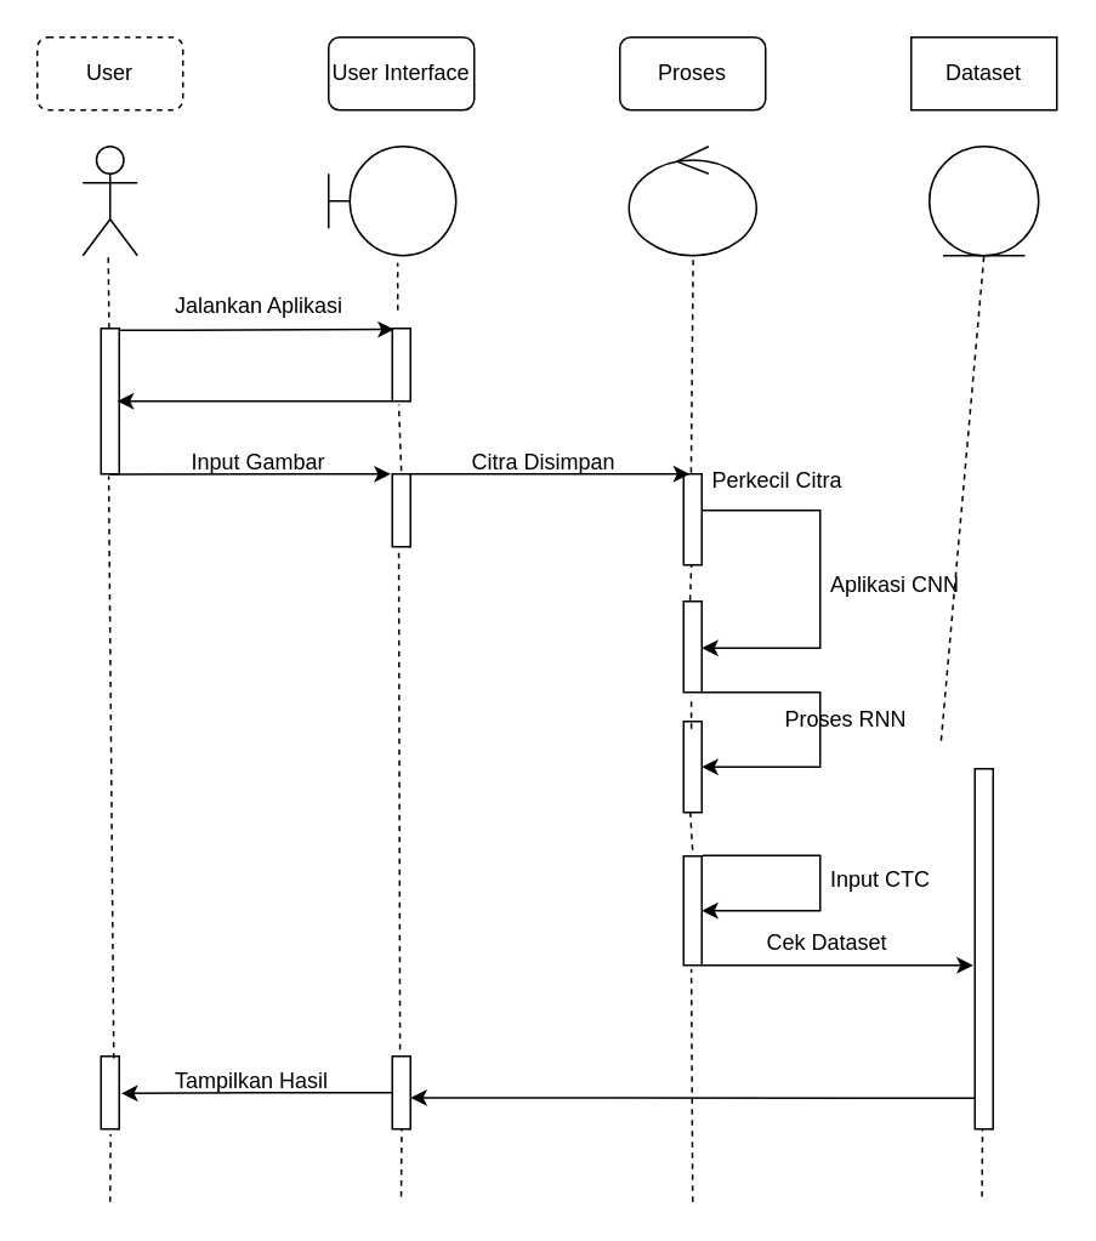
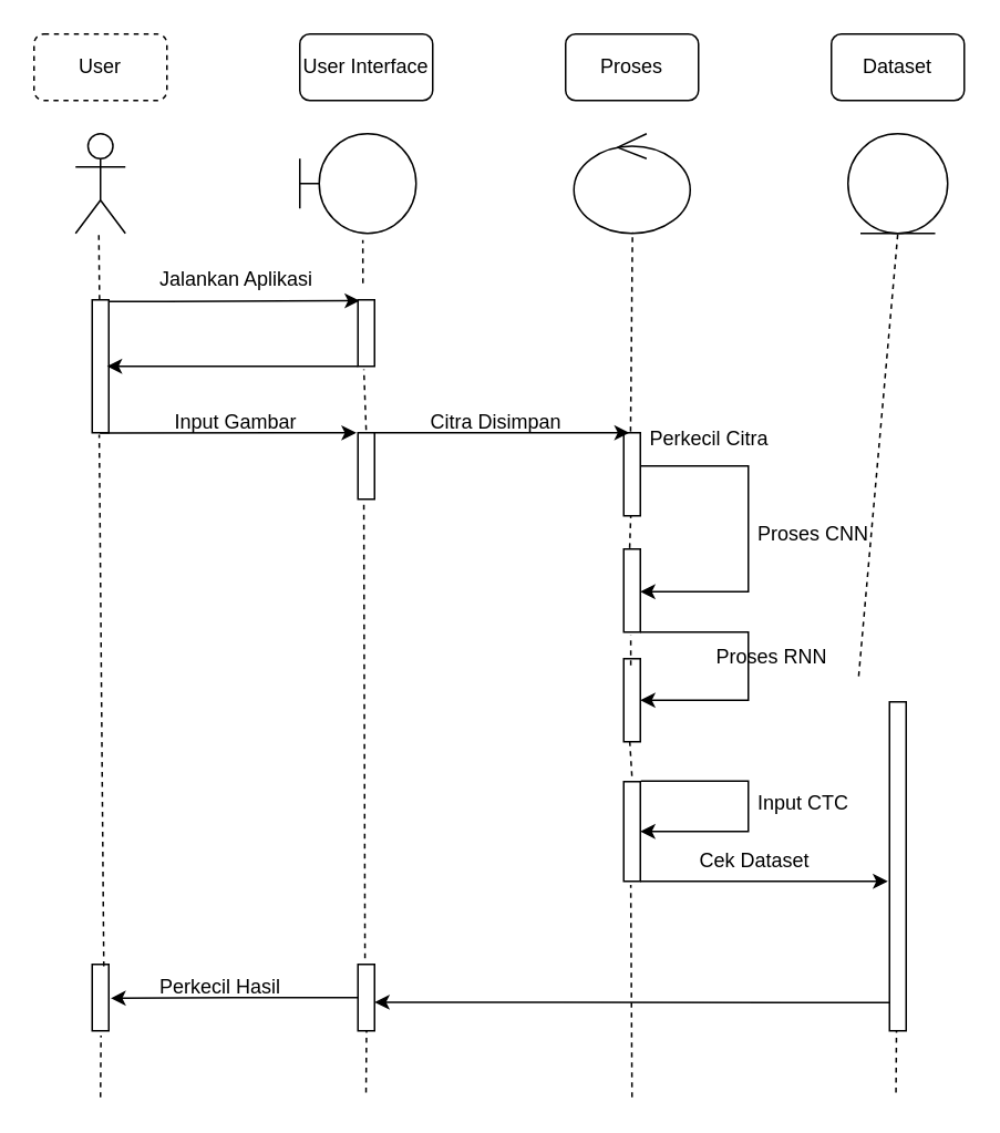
  <mxCell id="0" />
  <mxCell id="1" parent="0" />
  <mxCell id="2" value="User" style="rounded=1;whiteSpace=wrap;html=1;dashed=1;" vertex="1" parent="1"><mxGeometry x="20" y="20" width="80" height="40" as="geometry" /></mxCell>
  <mxCell id="3" value="User Interface" style="rounded=1;whiteSpace=wrap;html=1;" vertex="1" parent="1"><mxGeometry x="180" y="20" width="80" height="40" as="geometry" /></mxCell>
- <mxCell id="4" value="Dataset" style="whiteSpace=wrap;html=1;rounded=0;" vertex="1" parent="1"><mxGeometry x="500" y="20" width="80" height="40" as="geometry" /></mxCell>
+ <mxCell id="4" value="Dataset" style="rounded=1;whiteSpace=wrap;html=1;" vertex="1" parent="1"><mxGeometry x="500" y="20" width="80" height="40" as="geometry" /></mxCell>
  <mxCell id="5" value="Proses" style="rounded=1;whiteSpace=wrap;html=1;" vertex="1" parent="1"><mxGeometry x="340" y="20" width="80" height="40" as="geometry" /></mxCell>
  <mxCell id="6" value="" style="shape=umlActor;verticalLabelPosition=bottom;labelBackgroundColor=#ffffff;verticalAlign=top;html=1;outlineConnect=0;" vertex="1" parent="1"><mxGeometry x="45" y="80" width="30" height="60" as="geometry" /></mxCell>
  <mxCell id="7" value="" style="shape=umlBoundary;whiteSpace=wrap;html=1;" vertex="1" parent="1"><mxGeometry x="180" y="80" width="70" height="60" as="geometry" /></mxCell>
  <mxCell id="8" value="" style="ellipse;shape=umlControl;whiteSpace=wrap;html=1;" vertex="1" parent="1"><mxGeometry x="345" y="80" width="70" height="60" as="geometry" /></mxCell>
  <mxCell id="9" value="" style="ellipse;shape=umlEntity;whiteSpace=wrap;html=1;" vertex="1" parent="1"><mxGeometry x="510" y="80" width="60" height="60" as="geometry" /></mxCell>
  <mxCell id="10" style="edgeStyle=orthogonalEdgeStyle;rounded=0;orthogonalLoop=1;jettySize=auto;html=1;entryX=0.1;entryY=0.013;entryDx=0;entryDy=0;entryPerimeter=0;" edge="1" parent="1" source="12" target="14"><mxGeometry relative="1" as="geometry"><Array as="points"><mxPoint x="100" y="181" /><mxPoint x="100" y="181" /></Array></mxGeometry></mxCell>
  <mxCell id="11" style="edgeStyle=orthogonalEdgeStyle;rounded=0;orthogonalLoop=1;jettySize=auto;html=1;entryX=-0.1;entryY=0.025;entryDx=0;entryDy=0;entryPerimeter=0;" edge="1" parent="1"><mxGeometry relative="1" as="geometry"><mxPoint x="214.078" y="260.068" as="targetPoint" /><mxPoint x="60.097" y="259" as="sourcePoint" /><Array as="points"><mxPoint x="60" y="260" /></Array></mxGeometry></mxCell>
  <mxCell id="12" value="" style="html=1;points=[];perimeter=orthogonalPerimeter;" vertex="1" parent="1"><mxGeometry x="55" y="180" width="10" height="80" as="geometry" /></mxCell>
  <mxCell id="13" style="edgeStyle=orthogonalEdgeStyle;rounded=0;orthogonalLoop=1;jettySize=auto;html=1;entryX=0.9;entryY=0.5;entryDx=0;entryDy=0;entryPerimeter=0;" edge="1" parent="1" source="14" target="12"><mxGeometry relative="1" as="geometry"><Array as="points"><mxPoint x="180" y="220" /><mxPoint x="180" y="220" /></Array></mxGeometry></mxCell>
  <mxCell id="14" value="" style="html=1;points=[];perimeter=orthogonalPerimeter;" vertex="1" parent="1"><mxGeometry x="215" y="180" width="10" height="40" as="geometry" /></mxCell>
  <mxCell id="15" value="Jalankan Aplikasi" style="text;strokeColor=none;fillColor=none;align=left;verticalAlign=top;spacingLeft=4;spacingRight=4;overflow=hidden;rotatable=0;points=[[0,0.5],[1,0.5]];portConstraint=eastwest;" vertex="1" parent="1"><mxGeometry x="90" y="154" width="110" height="26" as="geometry" /></mxCell>
  <mxCell id="16" value="" style="html=1;points=[];perimeter=orthogonalPerimeter;" vertex="1" parent="1"><mxGeometry x="215" y="260" width="10" height="40" as="geometry" /></mxCell>
  <mxCell id="17" value="Input Gambar" style="text;strokeColor=none;fillColor=none;align=left;verticalAlign=top;spacingLeft=4;spacingRight=4;overflow=hidden;rotatable=0;points=[[0,0.5],[1,0.5]];portConstraint=eastwest;" vertex="1" parent="1"><mxGeometry x="99" y="240" width="120" height="26" as="geometry" /></mxCell>
  <mxCell id="18" style="edgeStyle=orthogonalEdgeStyle;rounded=0;orthogonalLoop=1;jettySize=auto;html=1;entryX=1;entryY=0.513;entryDx=0;entryDy=0;entryPerimeter=0;exitX=1;exitY=0.4;exitDx=0;exitDy=0;exitPerimeter=0;" edge="1" parent="1" source="19" target="25"><mxGeometry relative="1" as="geometry"><mxPoint x="410" y="360" as="targetPoint" /><Array as="points"><mxPoint x="450" y="280" /><mxPoint x="450" y="356" /></Array></mxGeometry></mxCell>
  <mxCell id="19" value="" style="html=1;points=[];perimeter=orthogonalPerimeter;" vertex="1" parent="1"><mxGeometry x="375" y="260" width="10" height="50" as="geometry" /></mxCell>
  <mxCell id="20" style="edgeStyle=orthogonalEdgeStyle;rounded=0;orthogonalLoop=1;jettySize=auto;html=1;entryX=-0.1;entryY=0.025;entryDx=0;entryDy=0;entryPerimeter=0;" edge="1" parent="1" source="21"><mxGeometry relative="1" as="geometry"><mxPoint x="378.337" y="259.997" as="targetPoint" /><mxPoint x="225.003" y="259.997" as="sourcePoint" /><Array as="points"><mxPoint x="224.67" y="259.83" /></Array></mxGeometry></mxCell>
  <mxCell id="21" value="Citra Disimpan" style="text;strokeColor=none;fillColor=none;align=left;verticalAlign=top;spacingLeft=4;spacingRight=4;overflow=hidden;rotatable=0;points=[[0,0.5],[1,0.5]];portConstraint=eastwest;" vertex="1" parent="1"><mxGeometry x="253" y="240" width="120" height="26" as="geometry" /></mxCell>
  <mxCell id="22" style="edgeStyle=orthogonalEdgeStyle;rounded=0;orthogonalLoop=1;jettySize=auto;html=1;entryX=1;entryY=0.569;entryDx=0;entryDy=0;entryPerimeter=0;" edge="1" parent="1" source="23" target="36"><mxGeometry relative="1" as="geometry"><Array as="points"><mxPoint x="470" y="603" /><mxPoint x="470" y="603" /></Array></mxGeometry></mxCell>
  <mxCell id="23" value="" style="html=1;points=[];perimeter=orthogonalPerimeter;" vertex="1" parent="1"><mxGeometry x="535" y="422" width="10" height="198" as="geometry" /></mxCell>
  <mxCell id="24" value="Perkecil Citra" style="text;strokeColor=none;fillColor=none;align=left;verticalAlign=top;spacingLeft=4;spacingRight=4;overflow=hidden;rotatable=0;points=[[0,0.5],[1,0.5]];portConstraint=eastwest;" vertex="1" parent="1"><mxGeometry x="385" y="250" width="120" height="26" as="geometry" /></mxCell>
  <mxCell id="25" value="" style="html=1;points=[];perimeter=orthogonalPerimeter;" vertex="1" parent="1"><mxGeometry x="375" y="330" width="10" height="50" as="geometry" /></mxCell>
- <mxCell id="26" value="Aplikasi CNN" style="text;strokeColor=none;fillColor=none;align=left;verticalAlign=top;spacingLeft=4;spacingRight=4;overflow=hidden;rotatable=0;points=[[0,0.5],[1,0.5]];portConstraint=eastwest;" vertex="1" parent="1"><mxGeometry x="450" y="307" width="120" height="26" as="geometry" /></mxCell>
+ <mxCell id="26" value="Proses CNN" style="text;strokeColor=none;fillColor=none;align=left;verticalAlign=top;spacingLeft=4;spacingRight=4;overflow=hidden;rotatable=0;points=[[0,0.5],[1,0.5]];portConstraint=eastwest;" vertex="1" parent="1"><mxGeometry x="450" y="307" width="120" height="26" as="geometry" /></mxCell>
  <mxCell id="27" value="" style="html=1;points=[];perimeter=orthogonalPerimeter;" vertex="1" parent="1"><mxGeometry x="375" y="396" width="10" height="50" as="geometry" /></mxCell>
  <mxCell id="28" value="Proses RNN" style="text;strokeColor=none;fillColor=none;align=left;verticalAlign=top;spacingLeft=4;spacingRight=4;overflow=hidden;rotatable=0;points=[[0,0.5],[1,0.5]];portConstraint=eastwest;" vertex="1" parent="1"><mxGeometry x="425" y="381" width="120" height="26" as="geometry" /></mxCell>
  <mxCell id="29" style="edgeStyle=orthogonalEdgeStyle;rounded=0;orthogonalLoop=1;jettySize=auto;html=1;exitX=1;exitY=0.4;exitDx=0;exitDy=0;exitPerimeter=0;" edge="1" parent="1" target="27"><mxGeometry relative="1" as="geometry"><mxPoint x="385" y="455.667" as="targetPoint" /><mxPoint x="385" y="380" as="sourcePoint" /><Array as="points"><mxPoint x="450" y="380" /><mxPoint x="450" y="421" /></Array></mxGeometry></mxCell>
  <mxCell id="30" style="edgeStyle=orthogonalEdgeStyle;rounded=0;orthogonalLoop=1;jettySize=auto;html=1;" edge="1" parent="1" source="31"><mxGeometry relative="1" as="geometry"><mxPoint x="534" y="530" as="targetPoint" /><Array as="points"><mxPoint x="534" y="530" /></Array></mxGeometry></mxCell>
  <mxCell id="31" value="" style="html=1;points=[];perimeter=orthogonalPerimeter;" vertex="1" parent="1"><mxGeometry x="375" y="470" width="10" height="60" as="geometry" /></mxCell>
  <mxCell id="32" value="Cek Dataset" style="text;strokeColor=none;fillColor=none;align=left;verticalAlign=top;spacingLeft=4;spacingRight=4;overflow=hidden;rotatable=0;points=[[0,0.5],[1,0.5]];portConstraint=eastwest;" vertex="1" parent="1"><mxGeometry x="415" y="504" width="120" height="26" as="geometry" /></mxCell>
  <mxCell id="33" style="edgeStyle=orthogonalEdgeStyle;rounded=0;orthogonalLoop=1;jettySize=auto;html=1;exitX=1;exitY=0.4;exitDx=0;exitDy=0;exitPerimeter=0;" edge="1" parent="1"><mxGeometry relative="1" as="geometry"><mxPoint x="385" y="500" as="targetPoint" /><mxPoint x="385.349" y="469.659" as="sourcePoint" /><Array as="points"><mxPoint x="450" y="469" /><mxPoint x="450" y="500" /><mxPoint x="385" y="500" /></Array></mxGeometry></mxCell>
  <mxCell id="34" value="Input CTC" style="text;strokeColor=none;fillColor=none;align=left;verticalAlign=top;spacingLeft=4;spacingRight=4;overflow=hidden;rotatable=0;points=[[0,0.5],[1,0.5]];portConstraint=eastwest;" vertex="1" parent="1"><mxGeometry x="450" y="469" width="120" height="26" as="geometry" /></mxCell>
  <mxCell id="35" style="edgeStyle=orthogonalEdgeStyle;rounded=0;orthogonalLoop=1;jettySize=auto;html=1;entryX=1.118;entryY=0.51;entryDx=0;entryDy=0;entryPerimeter=0;" edge="1" parent="1" source="36" target="37"><mxGeometry relative="1" as="geometry" /></mxCell>
  <mxCell id="36" value="" style="html=1;points=[];perimeter=orthogonalPerimeter;" vertex="1" parent="1"><mxGeometry x="215" y="580" width="10" height="40" as="geometry" /></mxCell>
  <mxCell id="37" value="" style="html=1;points=[];perimeter=orthogonalPerimeter;" vertex="1" parent="1"><mxGeometry x="55" y="580" width="10" height="40" as="geometry" /></mxCell>
- <mxCell id="38" value="Tampilkan Hasil" style="text;strokeColor=none;fillColor=none;align=left;verticalAlign=top;spacingLeft=4;spacingRight=4;overflow=hidden;rotatable=0;points=[[0,0.5],[1,0.5]];portConstraint=eastwest;" vertex="1" parent="1"><mxGeometry x="90" y="580" width="120" height="26" as="geometry" /></mxCell>
+ <mxCell id="38" value="Perkecil Hasil" style="text;strokeColor=none;fillColor=none;align=left;verticalAlign=top;spacingLeft=4;spacingRight=4;overflow=hidden;rotatable=0;points=[[0,0.5],[1,0.5]];portConstraint=eastwest;" vertex="1" parent="1"><mxGeometry x="90" y="580" width="120" height="26" as="geometry" /></mxCell>
  <mxCell id="39" value="" style="endArrow=none;dashed=1;html=1;" edge="1" parent="1"><mxGeometry width="50" height="50" relative="1" as="geometry"><mxPoint x="59.41" y="180" as="sourcePoint" /><mxPoint x="59" y="140" as="targetPoint" /></mxGeometry></mxCell>
  <mxCell id="40" value="" style="endArrow=none;dashed=1;html=1;entryX=0.542;entryY=1.066;entryDx=0;entryDy=0;entryPerimeter=0;" edge="1" parent="1" target="7"><mxGeometry width="50" height="50" relative="1" as="geometry"><mxPoint x="218" y="170" as="sourcePoint" /><mxPoint x="340" y="140" as="targetPoint" /></mxGeometry></mxCell>
  <mxCell id="41" value="" style="endArrow=none;dashed=1;html=1;entryX=0.504;entryY=0.987;entryDx=0;entryDy=0;entryPerimeter=0;exitX=0.412;exitY=-0.015;exitDx=0;exitDy=0;exitPerimeter=0;" edge="1" parent="1" source="19" target="8"><mxGeometry width="50" height="50" relative="1" as="geometry"><mxPoint x="350" y="190" as="sourcePoint" /><mxPoint x="400" y="140" as="targetPoint" /></mxGeometry></mxCell>
  <mxCell id="42" value="" style="endArrow=none;dashed=1;html=1;entryX=0.5;entryY=1;entryDx=0;entryDy=0;exitX=0.762;exitY=0.984;exitDx=0;exitDy=0;exitPerimeter=0;" edge="1" parent="1" source="28" target="9"><mxGeometry width="50" height="50" relative="1" as="geometry"><mxPoint x="570" y="230" as="sourcePoint" /><mxPoint x="620" y="180" as="targetPoint" /></mxGeometry></mxCell>
  <mxCell id="43" value="" style="endArrow=none;dashed=1;html=1;entryX=0.529;entryY=1.069;entryDx=0;entryDy=0;entryPerimeter=0;" edge="1" parent="1" target="37"><mxGeometry width="50" height="50" relative="1" as="geometry"><mxPoint x="60" y="660" as="sourcePoint" /><mxPoint x="80" y="650" as="targetPoint" /></mxGeometry></mxCell>
  <mxCell id="44" value="" style="endArrow=none;dashed=1;html=1;entryX=0.529;entryY=1.069;entryDx=0;entryDy=0;entryPerimeter=0;" edge="1" parent="1"><mxGeometry width="50" height="50" relative="1" as="geometry"><mxPoint x="219.86" y="657.24" as="sourcePoint" /><mxPoint x="220.15" y="620" as="targetPoint" /></mxGeometry></mxCell>
  <mxCell id="45" value="" style="endArrow=none;dashed=1;html=1;entryX=0.529;entryY=1.069;entryDx=0;entryDy=0;entryPerimeter=0;" edge="1" parent="1"><mxGeometry width="50" height="50" relative="1" as="geometry"><mxPoint x="538.89" y="657.24" as="sourcePoint" /><mxPoint x="539.18" y="620" as="targetPoint" /></mxGeometry></mxCell>
  <mxCell id="46" value="" style="endArrow=none;dashed=1;html=1;entryX=0.424;entryY=1.014;entryDx=0;entryDy=0;entryPerimeter=0;exitX=0.7;exitY=0.028;exitDx=0;exitDy=0;exitPerimeter=0;" edge="1" parent="1" source="37" target="12"><mxGeometry width="50" height="50" relative="1" as="geometry"><mxPoint x="50" y="410" as="sourcePoint" /><mxPoint x="100" y="360" as="targetPoint" /></mxGeometry></mxCell>
  <mxCell id="47" value="" style="endArrow=none;dashed=1;html=1;entryX=0.355;entryY=1.046;entryDx=0;entryDy=0;entryPerimeter=0;exitX=0.424;exitY=-0.092;exitDx=0;exitDy=0;exitPerimeter=0;" edge="1" parent="1" source="36" target="16"><mxGeometry width="50" height="50" relative="1" as="geometry"><mxPoint x="180" y="430" as="sourcePoint" /><mxPoint x="230" y="380" as="targetPoint" /></mxGeometry></mxCell>
  <mxCell id="48" value="" style="endArrow=none;dashed=1;html=1;exitX=0.493;exitY=-0.041;exitDx=0;exitDy=0;exitPerimeter=0;entryX=0.355;entryY=1.046;entryDx=0;entryDy=0;entryPerimeter=0;" edge="1" parent="1" source="16" target="14"><mxGeometry width="50" height="50" relative="1" as="geometry"><mxPoint x="230" y="250" as="sourcePoint" /><mxPoint x="280" y="200" as="targetPoint" /></mxGeometry></mxCell>
  <mxCell id="49" value="" style="endArrow=none;dashed=1;html=1;entryX=0.424;entryY=1.002;entryDx=0;entryDy=0;entryPerimeter=0;exitX=0.355;exitY=-0.012;exitDx=0;exitDy=0;exitPerimeter=0;" edge="1" parent="1" source="25" target="19"><mxGeometry width="50" height="50" relative="1" as="geometry"><mxPoint x="330" y="350" as="sourcePoint" /><mxPoint x="380" y="300" as="targetPoint" /></mxGeometry></mxCell>
  <mxCell id="50" value="" style="endArrow=none;dashed=1;html=1;entryX=0.424;entryY=1.037;entryDx=0;entryDy=0;entryPerimeter=0;exitX=0.424;exitY=0.08;exitDx=0;exitDy=0;exitPerimeter=0;" edge="1" parent="1" source="27" target="25"><mxGeometry width="50" height="50" relative="1" as="geometry"><mxPoint x="320" y="430" as="sourcePoint" /><mxPoint x="370" y="380" as="targetPoint" /></mxGeometry></mxCell>
  <mxCell id="51" value="" style="endArrow=none;dashed=1;html=1;entryX=0.355;entryY=0.972;entryDx=0;entryDy=0;entryPerimeter=0;exitX=0.493;exitY=-0.056;exitDx=0;exitDy=0;exitPerimeter=0;" edge="1" parent="1" source="31" target="27"><mxGeometry width="50" height="50" relative="1" as="geometry"><mxPoint x="310" y="490" as="sourcePoint" /><mxPoint x="360" y="440" as="targetPoint" /></mxGeometry></mxCell>
  <mxCell id="52" value="" style="endArrow=none;dashed=1;html=1;entryX=0.424;entryY=1.036;entryDx=0;entryDy=0;entryPerimeter=0;" edge="1" parent="1" target="31"><mxGeometry width="50" height="50" relative="1" as="geometry"><mxPoint x="380" y="660" as="sourcePoint" /><mxPoint x="390" y="550" as="targetPoint" /></mxGeometry></mxCell>
